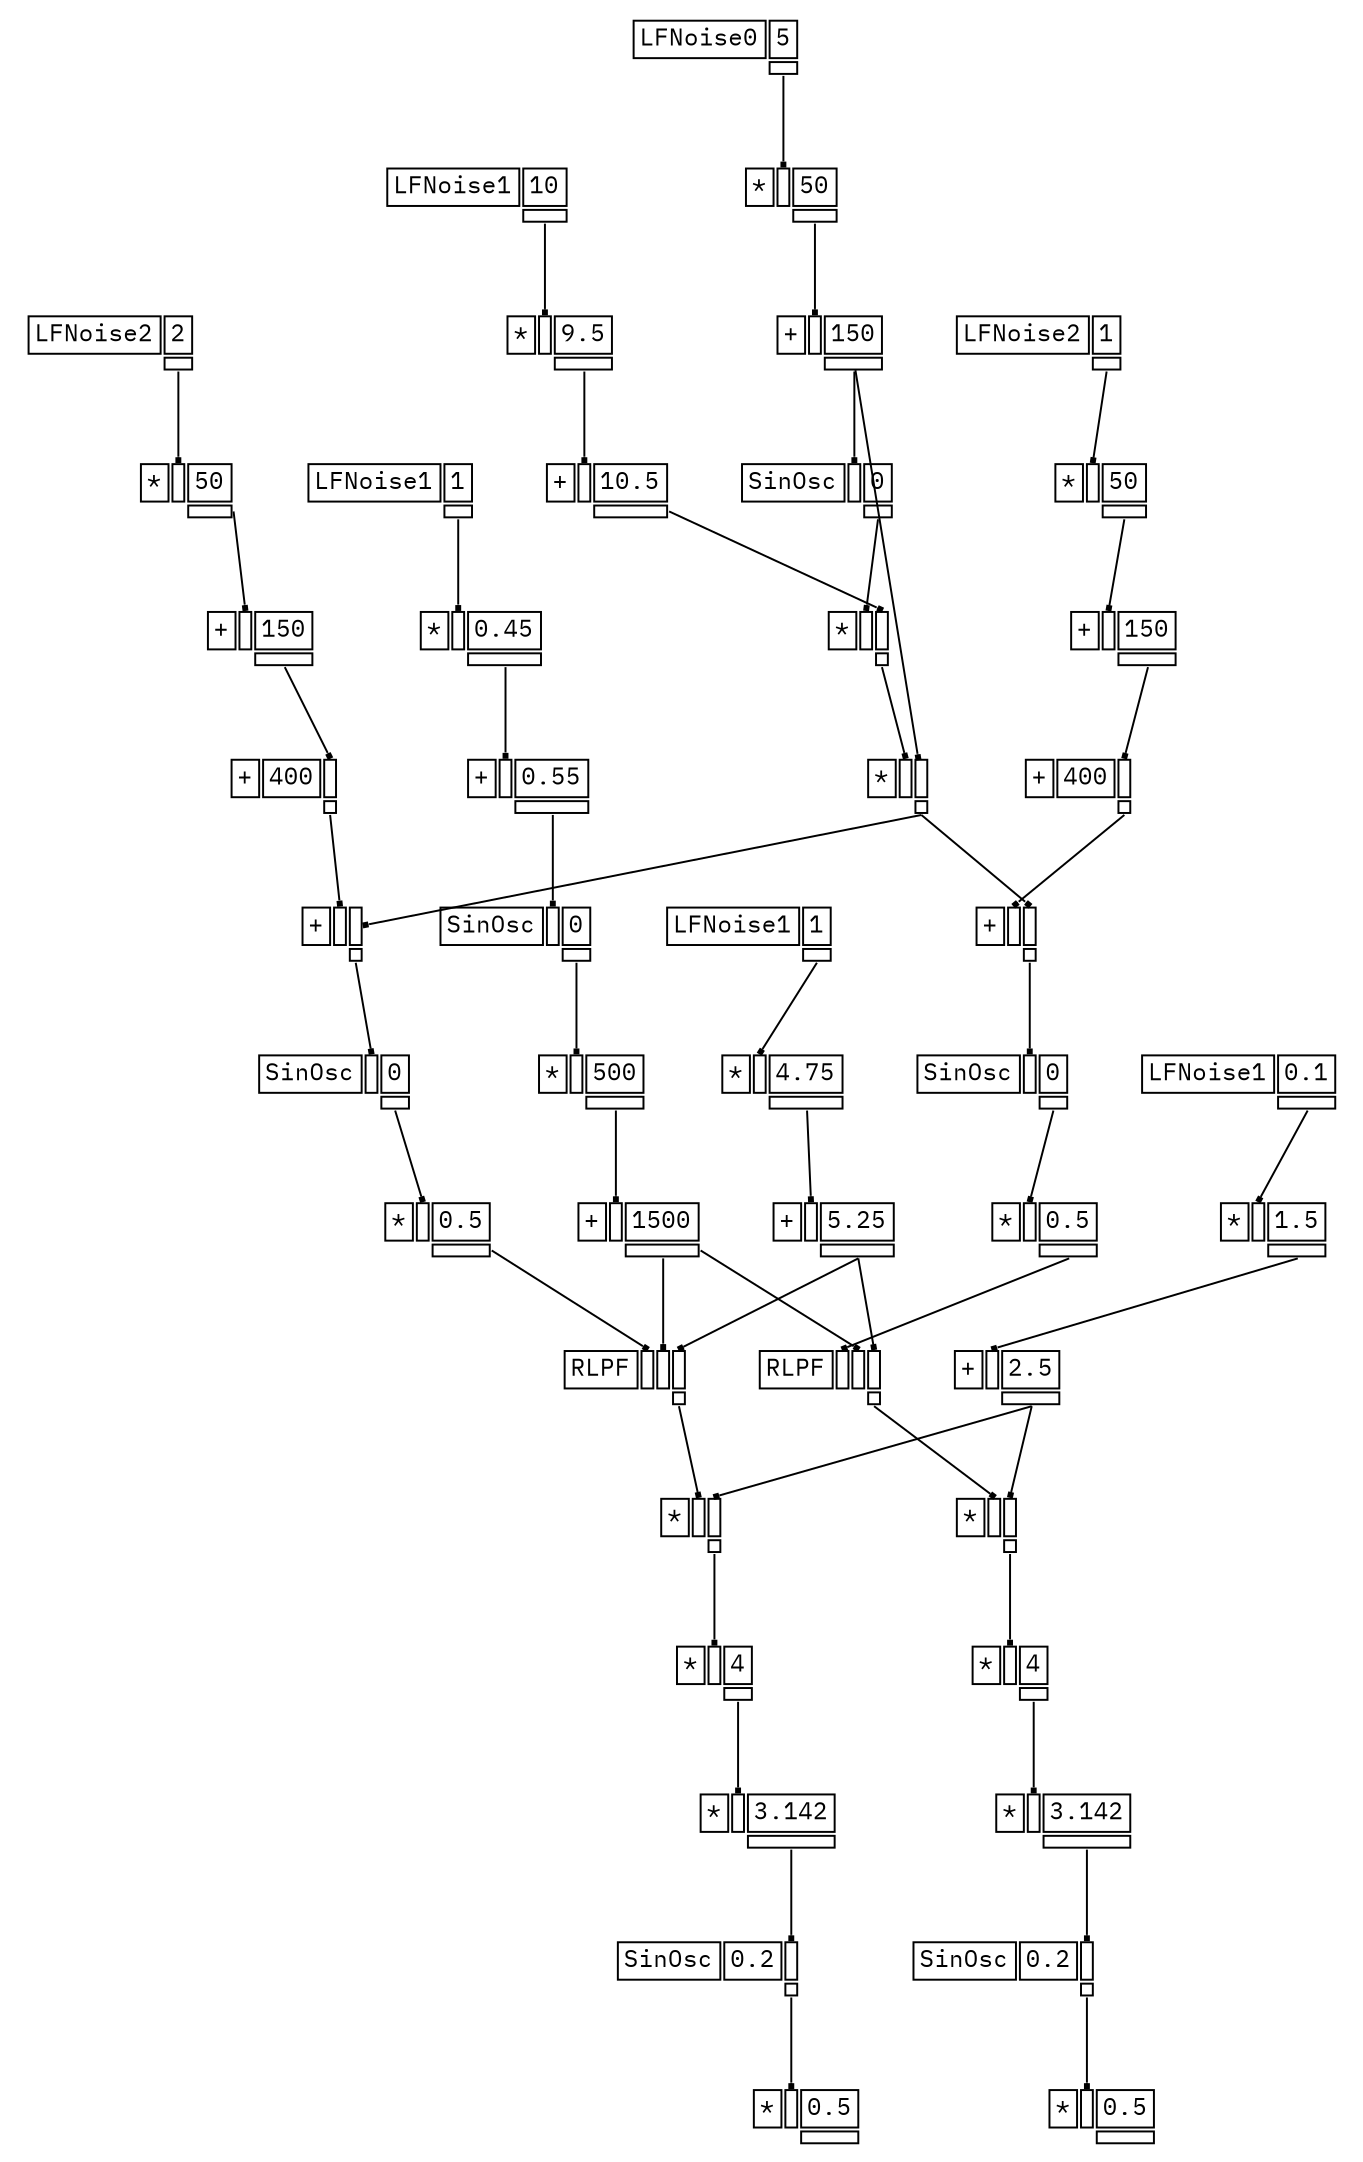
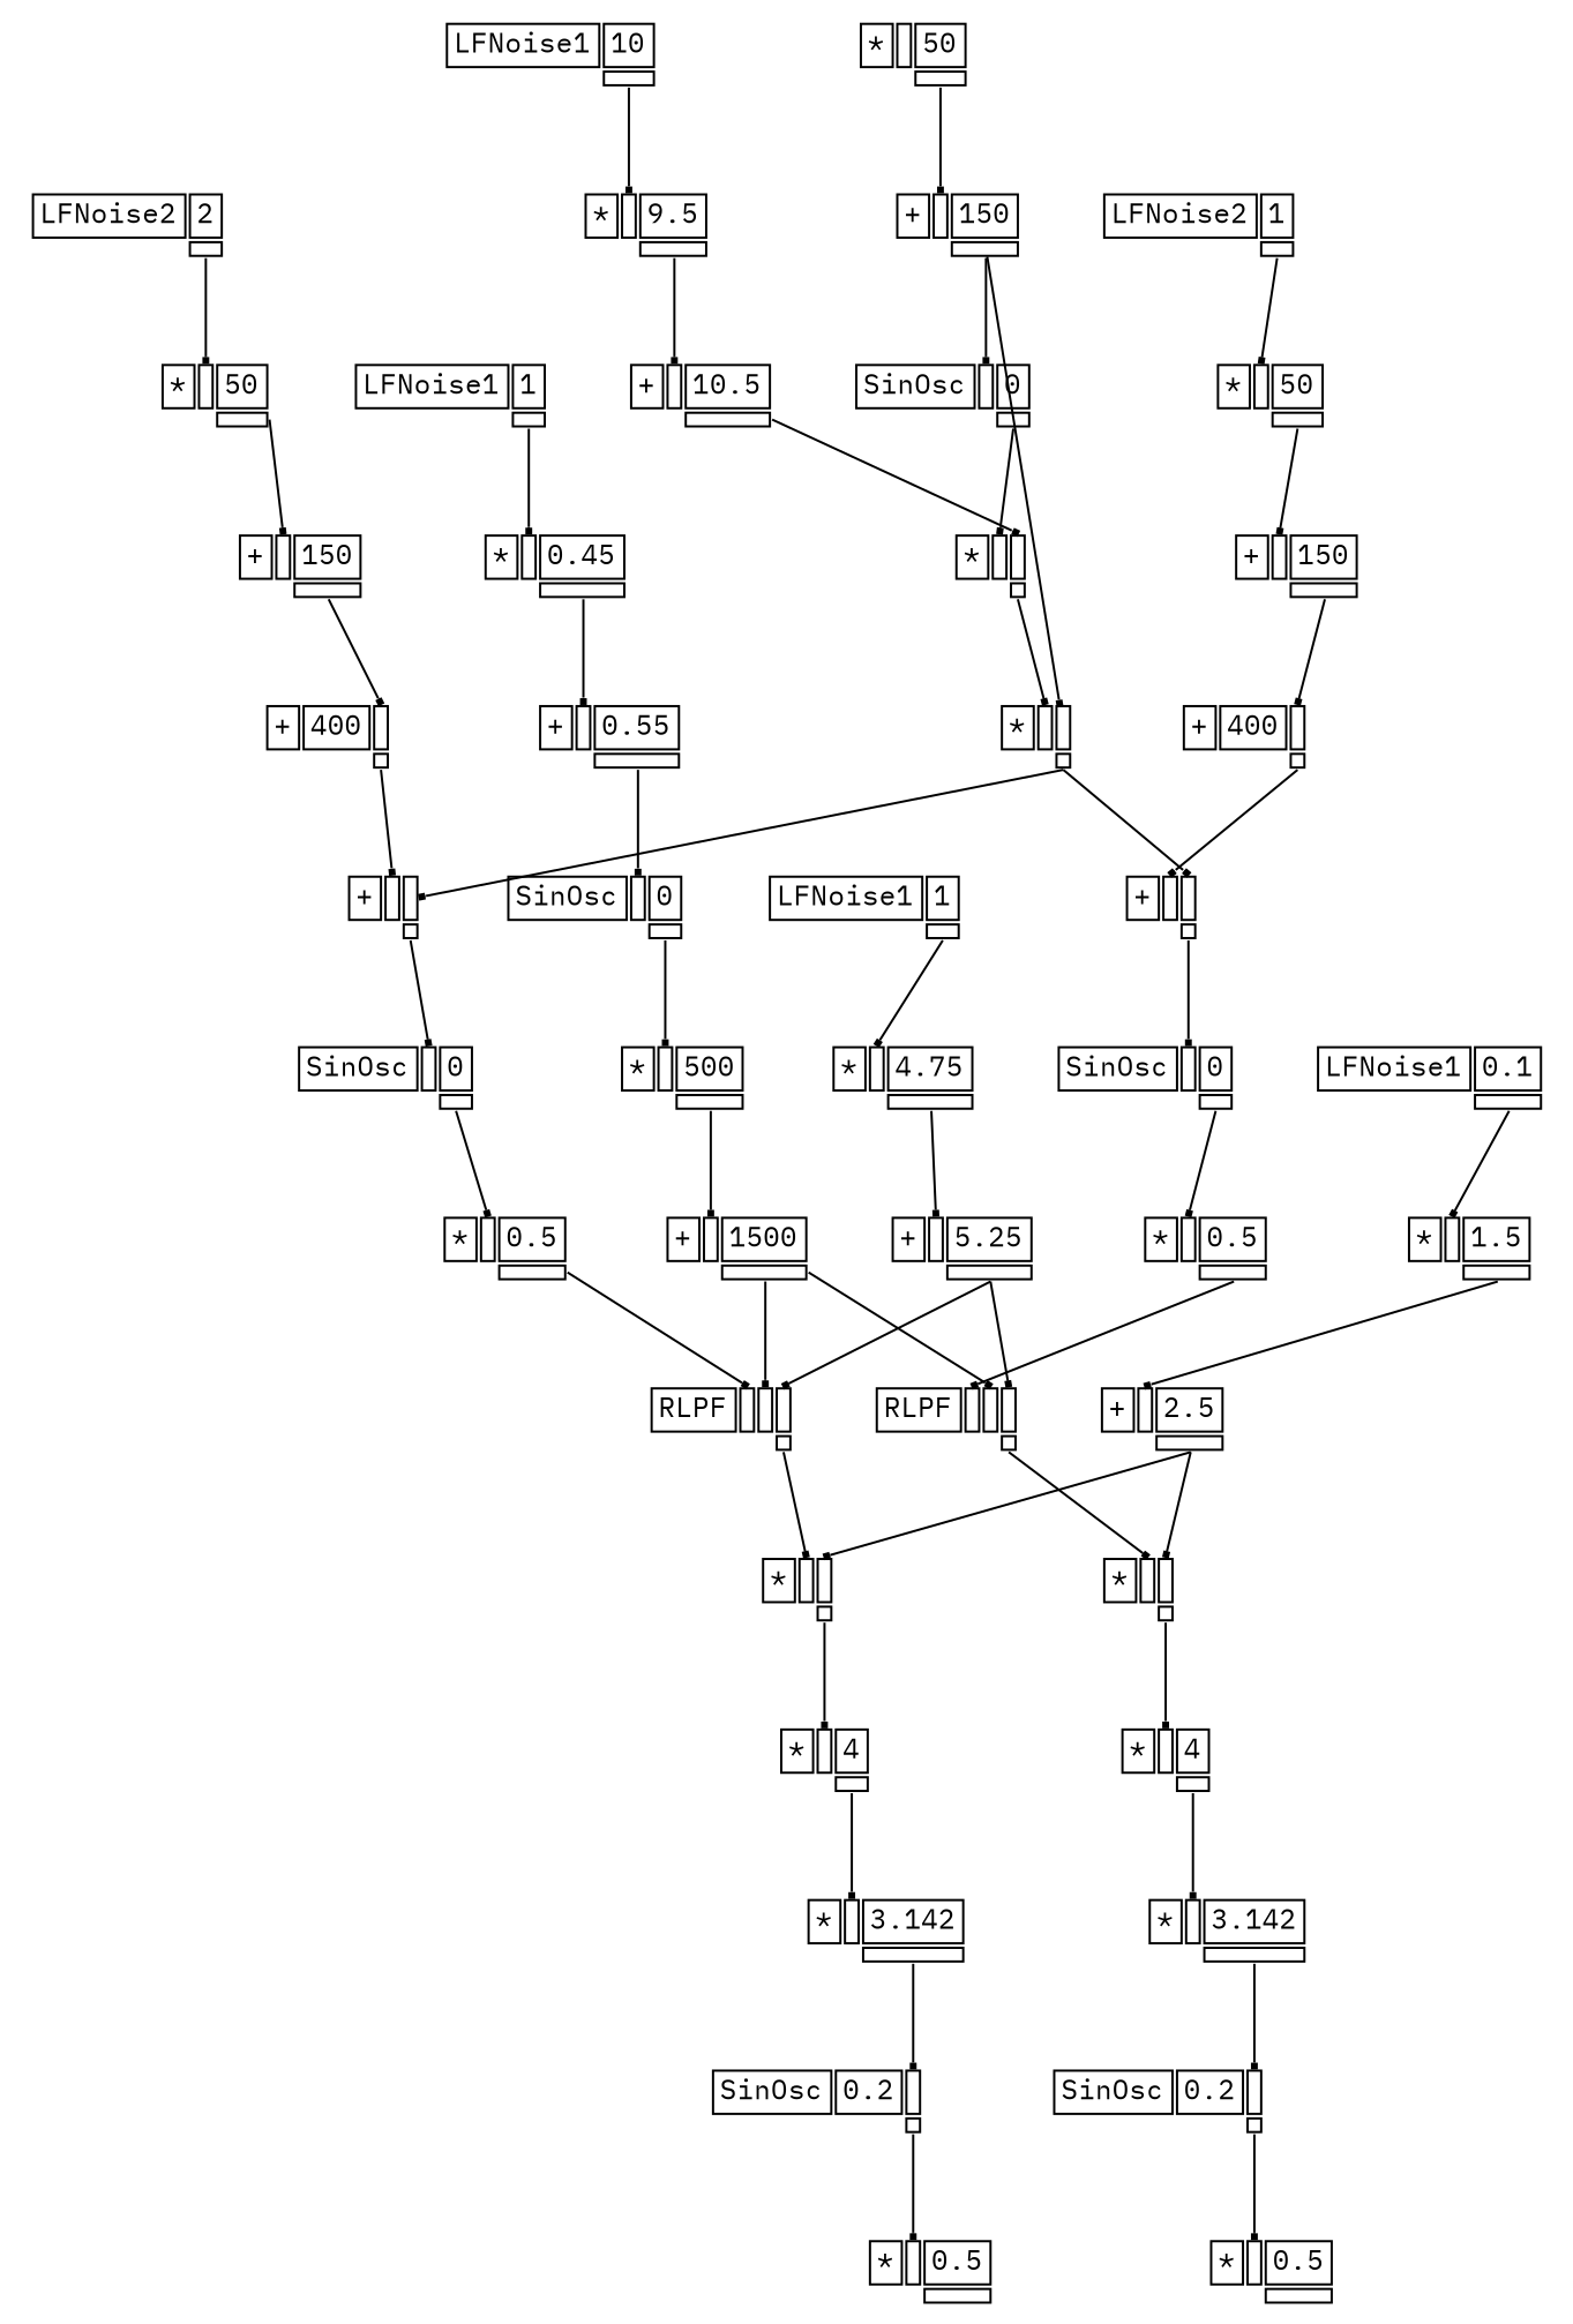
  digraph {
    splines=false
    fontname="IBM Plex Mono"
    node [color=black fontname="IBM Plex Mono" fontsize=12 shape=plaintext]
    edge [arrowhead=box arrowsize=0.25 headport=i_0 tailport=o_0 fontname="IBM Plex Mono"]
    n1 [label=<<TABLE BORDER="0" CELLBORDER="1"><TR><TD>LFNoise2</TD><TD ID="u_3:K_0">2</TD></TR><TR><TD BORDER="0"></TD><TD PORT="o_0" ID="u_3:o_0"></TD></TR></TABLE>>]
    n2 [label=<<TABLE BORDER="0" CELLBORDER="1"><TR><TD>*</TD><TD PORT="i_0" ID="u_5:i_0"></TD><TD ID="u_5:K_1">50</TD></TR><TR><TD BORDER="0"></TD><TD BORDER="0"></TD><TD PORT="o_0" ID="u_5:o_0"></TD></TR></TABLE>>]
    n3 [label=<<TABLE BORDER="0" CELLBORDER="1"><TR><TD>+</TD><TD PORT="i_0" ID="u_7:i_0"></TD><TD ID="u_7:K_1">150</TD></TR><TR><TD BORDER="0"></TD><TD BORDER="0"></TD><TD PORT="o_0" ID="u_7:o_0"></TD></TR></TABLE>>]
    n4 [label=<<TABLE BORDER="0" CELLBORDER="1"><TR><TD>+</TD><TD ID="u_8:K_0">400</TD><TD PORT="i_1" ID="u_8:i_1"></TD></TR><TR><TD BORDER="0"></TD><TD BORDER="0"></TD><TD PORT="o_0" ID="u_8:o_0"></TD></TR></TABLE>>]
    n5 [label=<<TABLE BORDER="0" CELLBORDER="1"><TR><TD>+</TD><TD PORT="i_0" ID="u_23:i_0"></TD><TD PORT="i_1" ID="u_23:i_1"></TD></TR><TR><TD BORDER="0"></TD><TD BORDER="0"></TD><TD PORT="o_0" ID="u_23:o_0"></TD></TR></TABLE>>]
-   n6 [label=<<TABLE BORDER="0" CELLBORDER="1"><TR><TD>LFNoise0</TD><TD ID="u_10:K_0">5</TD></TR><TR><TD BORDER="0"></TD><TD PORT="o_0" ID="u_10:o_0"></TD></TR></TABLE>>]
    n7 [label=<<TABLE BORDER="0" CELLBORDER="1"><TR><TD>*</TD><TD PORT="i_0" ID="u_11:i_0"></TD><TD ID="u_11:K_1">50</TD></TR><TR><TD BORDER="0"></TD><TD BORDER="0"></TD><TD PORT="o_0" ID="u_11:o_0"></TD></TR></TABLE>>]
    n8 [label=<<TABLE BORDER="0" CELLBORDER="1"><TR><TD>+</TD><TD PORT="i_0" ID="u_12:i_0"></TD><TD ID="u_12:K_1">150</TD></TR><TR><TD BORDER="0"></TD><TD BORDER="0"></TD><TD PORT="o_0" ID="u_12:o_0"></TD></TR></TABLE>>]
    n9 [label=<<TABLE BORDER="0" CELLBORDER="1"><TR><TD>SinOsc</TD><TD PORT="i_0" ID="u_14:i_0"></TD><TD ID="u_14:K_1">0</TD></TR><TR><TD BORDER="0"></TD><TD BORDER="0"></TD><TD PORT="o_0" ID="u_14:o_0"></TD></TR></TABLE>>]
    n10 [label=<<TABLE BORDER="0" CELLBORDER="1"><TR><TD>*</TD><TD PORT="i_0" ID="u_22:i_0"></TD><TD PORT="i_1" ID="u_22:i_1"></TD></TR><TR><TD BORDER="0"></TD><TD BORDER="0"></TD><TD PORT="o_0" ID="u_22:o_0"></TD></TR></TABLE>>]
    n11 [label=<<TABLE BORDER="0" CELLBORDER="1"><TR><TD>*</TD><TD PORT="i_0" ID="u_21:i_0"></TD><TD PORT="i_1" ID="u_21:i_1"></TD></TR><TR><TD BORDER="0"></TD><TD BORDER="0"></TD><TD PORT="o_0" ID="u_21:o_0"></TD></TR></TABLE>>]
    n12 [label=<<TABLE BORDER="0" CELLBORDER="1"><TR><TD>LFNoise1</TD><TD ID="u_16:K_0">10</TD></TR><TR><TD BORDER="0"></TD><TD PORT="o_0" ID="u_16:o_0"></TD></TR></TABLE>>]
    n13 [label=<<TABLE BORDER="0" CELLBORDER="1"><TR><TD>*</TD><TD PORT="i_0" ID="u_18:i_0"></TD><TD ID="u_18:K_1">9.5</TD></TR><TR><TD BORDER="0"></TD><TD BORDER="0"></TD><TD PORT="o_0" ID="u_18:o_0"></TD></TR></TABLE>>]
    n14 [label=<<TABLE BORDER="0" CELLBORDER="1"><TR><TD>+</TD><TD PORT="i_0" ID="u_20:i_0"></TD><TD ID="u_20:K_1">10.5</TD></TR><TR><TD BORDER="0"></TD><TD BORDER="0"></TD><TD PORT="o_0" ID="u_20:o_0"></TD></TR></TABLE>>]
    n15 [label=<<TABLE BORDER="0" CELLBORDER="1"><TR><TD>+</TD><TD PORT="i_0" ID="u_61:i_0"></TD><TD PORT="i_1" ID="u_61:i_1"></TD></TR><TR><TD BORDER="0"></TD><TD BORDER="0"></TD><TD PORT="o_0" ID="u_61:o_0"></TD></TR></TABLE>>]
    n16 [label=<<TABLE BORDER="0" CELLBORDER="1"><TR><TD>SinOsc</TD><TD PORT="i_0" ID="u_24:i_0"></TD><TD ID="u_24:K_1">0</TD></TR><TR><TD BORDER="0"></TD><TD BORDER="0"></TD><TD PORT="o_0" ID="u_24:o_0"></TD></TR></TABLE>>]
    n17 [label=<<TABLE BORDER="0" CELLBORDER="1"><TR><TD>*</TD><TD PORT="i_0" ID="u_26:i_0"></TD><TD ID="u_26:K_1">0.5</TD></TR><TR><TD BORDER="0"></TD><TD BORDER="0"></TD><TD PORT="o_0" ID="u_26:o_0"></TD></TR></TABLE>>]
    n18 [label=<<TABLE BORDER="0" CELLBORDER="1"><TR><TD>RLPF</TD><TD PORT="i_0" ID="u_43:i_0"></TD><TD PORT="i_1" ID="u_43:i_1"></TD><TD PORT="i_2" ID="u_43:i_2"></TD></TR><TR><TD BORDER="0"></TD><TD BORDER="0"></TD><TD BORDER="0"></TD><TD PORT="o_0" ID="u_43:o_0"></TD></TR></TABLE>>]
    n19 [label=<<TABLE BORDER="0" CELLBORDER="1"><TR><TD>LFNoise1</TD><TD ID="u_28:K_0">1</TD></TR><TR><TD BORDER="0"></TD><TD PORT="o_0" ID="u_28:o_0"></TD></TR></TABLE>>]
    n20 [label=<<TABLE BORDER="0" CELLBORDER="1"><TR><TD>*</TD><TD PORT="i_0" ID="u_30:i_0"></TD><TD ID="u_30:K_1">0.45</TD></TR><TR><TD BORDER="0"></TD><TD BORDER="0"></TD><TD PORT="o_0" ID="u_30:o_0"></TD></TR></TABLE>>]
    n21 [label=<<TABLE BORDER="0" CELLBORDER="1"><TR><TD>+</TD><TD PORT="i_0" ID="u_32:i_0"></TD><TD ID="u_32:K_1">0.55</TD></TR><TR><TD BORDER="0"></TD><TD BORDER="0"></TD><TD PORT="o_0" ID="u_32:o_0"></TD></TR></TABLE>>]
    n22 [label=<<TABLE BORDER="0" CELLBORDER="1"><TR><TD>SinOsc</TD><TD PORT="i_0" ID="u_33:i_0"></TD><TD ID="u_33:K_1">0</TD></TR><TR><TD BORDER="0"></TD><TD BORDER="0"></TD><TD PORT="o_0" ID="u_33:o_0"></TD></TR></TABLE>>]
    n23 [label=<<TABLE BORDER="0" CELLBORDER="1"><TR><TD>*</TD><TD PORT="i_0" ID="u_35:i_0"></TD><TD ID="u_35:K_1">500</TD></TR><TR><TD BORDER="0"></TD><TD BORDER="0"></TD><TD PORT="o_0" ID="u_35:o_0"></TD></TR></TABLE>>]
    n24 [label=<<TABLE BORDER="0" CELLBORDER="1"><TR><TD>+</TD><TD PORT="i_0" ID="u_37:i_0"></TD><TD ID="u_37:K_1">1500</TD></TR><TR><TD BORDER="0"></TD><TD BORDER="0"></TD><TD PORT="o_0" ID="u_37:o_0"></TD></TR></TABLE>>]
    n25 [label=<<TABLE BORDER="0" CELLBORDER="1"><TR><TD>RLPF</TD><TD PORT="i_0" ID="u_64:i_0"></TD><TD PORT="i_1" ID="u_64:i_1"></TD><TD PORT="i_2" ID="u_64:i_2"></TD></TR><TR><TD BORDER="0"></TD><TD BORDER="0"></TD><TD BORDER="0"></TD><TD PORT="o_0" ID="u_64:o_0"></TD></TR></TABLE>>]
    n26 [label=<<TABLE BORDER="0" CELLBORDER="1"><TR><TD>LFNoise1</TD><TD ID="u_38:K_0">1</TD></TR><TR><TD BORDER="0"></TD><TD PORT="o_0" ID="u_38:o_0"></TD></TR></TABLE>>]
    n27 [label=<<TABLE BORDER="0" CELLBORDER="1"><TR><TD>*</TD><TD PORT="i_0" ID="u_40:i_0"></TD><TD ID="u_40:K_1">4.75</TD></TR><TR><TD BORDER="0"></TD><TD BORDER="0"></TD><TD PORT="o_0" ID="u_40:o_0"></TD></TR></TABLE>>]
    n28 [label=<<TABLE BORDER="0" CELLBORDER="1"><TR><TD>+</TD><TD PORT="i_0" ID="u_42:i_0"></TD><TD ID="u_42:K_1">5.25</TD></TR><TR><TD BORDER="0"></TD><TD BORDER="0"></TD><TD PORT="o_0" ID="u_42:o_0"></TD></TR></TABLE>>]
    n29 [label=<<TABLE BORDER="0" CELLBORDER="1"><TR><TD>*</TD><TD PORT="i_0" ID="u_50:i_0"></TD><TD PORT="i_1" ID="u_50:i_1"></TD></TR><TR><TD BORDER="0"></TD><TD BORDER="0"></TD><TD PORT="o_0" ID="u_50:o_0"></TD></TR></TABLE>>]
    n30 [label=<<TABLE BORDER="0" CELLBORDER="1"><TR><TD>LFNoise1</TD><TD ID="u_45:K_0">0.1</TD></TR><TR><TD BORDER="0"></TD><TD PORT="o_0" ID="u_45:o_0"></TD></TR></TABLE>>]
    n31 [label=<<TABLE BORDER="0" CELLBORDER="1"><TR><TD>*</TD><TD PORT="i_0" ID="u_47:i_0"></TD><TD ID="u_47:K_1">1.5</TD></TR><TR><TD BORDER="0"></TD><TD BORDER="0"></TD><TD PORT="o_0" ID="u_47:o_0"></TD></TR></TABLE>>]
    n32 [label=<<TABLE BORDER="0" CELLBORDER="1"><TR><TD>+</TD><TD PORT="i_0" ID="u_49:i_0"></TD><TD ID="u_49:K_1">2.5</TD></TR><TR><TD BORDER="0"></TD><TD BORDER="0"></TD><TD PORT="o_0" ID="u_49:o_0"></TD></TR></TABLE>>]
    n33 [label=<<TABLE BORDER="0" CELLBORDER="1"><TR><TD>*</TD><TD PORT="i_0" ID="u_65:i_0"></TD><TD PORT="i_1" ID="u_65:i_1"></TD></TR><TR><TD BORDER="0"></TD><TD BORDER="0"></TD><TD PORT="o_0" ID="u_65:o_0"></TD></TR></TABLE>>]
    n34 [label=<<TABLE BORDER="0" CELLBORDER="1"><TR><TD>*</TD><TD PORT="i_0" ID="u_52:i_0"></TD><TD ID="u_52:K_1">4</TD></TR><TR><TD BORDER="0"></TD><TD BORDER="0"></TD><TD PORT="o_0" ID="u_52:o_0"></TD></TR></TABLE>>]
    n35 [label=<<TABLE BORDER="0" CELLBORDER="1"><TR><TD>*</TD><TD PORT="i_0" ID="u_54:i_0"></TD><TD ID="u_54:K_1">3.142</TD></TR><TR><TD BORDER="0"></TD><TD BORDER="0"></TD><TD PORT="o_0" ID="u_54:o_0"></TD></TR></TABLE>>]
    n36 [label=<<TABLE BORDER="0" CELLBORDER="1"><TR><TD>SinOsc</TD><TD ID="u_55:K_0">0.2</TD><TD PORT="i_1" ID="u_55:i_1"></TD></TR><TR><TD BORDER="0"></TD><TD BORDER="0"></TD><TD PORT="o_0" ID="u_55:o_0"></TD></TR></TABLE>>]
    n37 [label=<<TABLE BORDER="0" CELLBORDER="1"><TR><TD>*</TD><TD PORT="i_0" ID="u_56:i_0"></TD><TD ID="u_56:K_1">0.5</TD></TR><TR><TD BORDER="0"></TD><TD BORDER="0"></TD><TD PORT="o_0" ID="u_56:o_0"></TD></TR></TABLE>>]
    n38 [label=<<TABLE BORDER="0" CELLBORDER="1"><TR><TD>LFNoise2</TD><TD ID="u_57:K_0">1</TD></TR><TR><TD BORDER="0"></TD><TD PORT="o_0" ID="u_57:o_0"></TD></TR></TABLE>>]
    n39 [label=<<TABLE BORDER="0" CELLBORDER="1"><TR><TD>*</TD><TD PORT="i_0" ID="u_58:i_0"></TD><TD ID="u_58:K_1">50</TD></TR><TR><TD BORDER="0"></TD><TD BORDER="0"></TD><TD PORT="o_0" ID="u_58:o_0"></TD></TR></TABLE>>]
    n40 [label=<<TABLE BORDER="0" CELLBORDER="1"><TR><TD>+</TD><TD PORT="i_0" ID="u_59:i_0"></TD><TD ID="u_59:K_1">150</TD></TR><TR><TD BORDER="0"></TD><TD BORDER="0"></TD><TD PORT="o_0" ID="u_59:o_0"></TD></TR></TABLE>>]
    n41 [label=<<TABLE BORDER="0" CELLBORDER="1"><TR><TD>+</TD><TD ID="u_60:K_0">400</TD><TD PORT="i_1" ID="u_60:i_1"></TD></TR><TR><TD BORDER="0"></TD><TD BORDER="0"></TD><TD PORT="o_0" ID="u_60:o_0"></TD></TR></TABLE>>]
    n42 [label=<<TABLE BORDER="0" CELLBORDER="1"><TR><TD>SinOsc</TD><TD PORT="i_0" ID="u_62:i_0"></TD><TD ID="u_62:K_1">0</TD></TR><TR><TD BORDER="0"></TD><TD BORDER="0"></TD><TD PORT="o_0" ID="u_62:o_0"></TD></TR></TABLE>>]
    n43 [label=<<TABLE BORDER="0" CELLBORDER="1"><TR><TD>*</TD><TD PORT="i_0" ID="u_63:i_0"></TD><TD ID="u_63:K_1">0.5</TD></TR><TR><TD BORDER="0"></TD><TD BORDER="0"></TD><TD PORT="o_0" ID="u_63:o_0"></TD></TR></TABLE>>]
    n44 [label=<<TABLE BORDER="0" CELLBORDER="1"><TR><TD>*</TD><TD PORT="i_0" ID="u_66:i_0"></TD><TD ID="u_66:K_1">4</TD></TR><TR><TD BORDER="0"></TD><TD BORDER="0"></TD><TD PORT="o_0" ID="u_66:o_0"></TD></TR></TABLE>>]
    n45 [label=<<TABLE BORDER="0" CELLBORDER="1"><TR><TD>*</TD><TD PORT="i_0" ID="u_67:i_0"></TD><TD ID="u_67:K_1">3.142</TD></TR><TR><TD BORDER="0"></TD><TD BORDER="0"></TD><TD PORT="o_0" ID="u_67:o_0"></TD></TR></TABLE>>]
    n46 [label=<<TABLE BORDER="0" CELLBORDER="1"><TR><TD>SinOsc</TD><TD ID="u_68:K_0">0.2</TD><TD PORT="i_1" ID="u_68:i_1"></TD></TR><TR><TD BORDER="0"></TD><TD BORDER="0"></TD><TD PORT="o_0" ID="u_68:o_0"></TD></TR></TABLE>>]
    n47 [label=<<TABLE BORDER="0" CELLBORDER="1"><TR><TD>*</TD><TD PORT="i_0" ID="u_69:i_0"></TD><TD ID="u_69:K_1">0.5</TD></TR><TR><TD BORDER="0"></TD><TD BORDER="0"></TD><TD PORT="o_0" ID="u_69:o_0"></TD></TR></TABLE>>]
    n1 -> n2
    n2 -> n3
    n3 -> n4 [headport=i_1]
    n4 -> n5
    n5 -> n16
-   n6 -> n7
    n7 -> n8
    n8 -> n9
    n8 -> n10 [headport=i_1]
    n9 -> n11
    n10 -> n5 [headport=i_1]
    n10 -> n15 [headport=i_1]
    n11 -> n10
    n12 -> n13
    n13 -> n14
    n14 -> n11 [headport=i_1]
    n15 -> n42
    n16 -> n17
    n17 -> n18
    n18 -> n29
    n19 -> n20
    n20 -> n21
    n21 -> n22
    n22 -> n23
    n23 -> n24
    n24 -> n18 [headport=i_1]
    n24 -> n25 [headport=i_1]
    n25 -> n33
    n26 -> n27
    n27 -> n28
    n28 -> n18 [headport=i_2]
    n28 -> n25 [headport=i_2]
    n29 -> n34
    n30 -> n31
    n31 -> n32
    n32 -> n29 [headport=i_1]
    n32 -> n33 [headport=i_1]
    n33 -> n44
    n34 -> n35
    n35 -> n36 [headport=i_1]
    n36 -> n37
    n38 -> n39
    n39 -> n40
    n40 -> n41 [headport=i_1]
    n41 -> n15
    n42 -> n43
    n43 -> n25
    n44 -> n45
    n45 -> n46 [headport=i_1]
    n46 -> n47
  }
